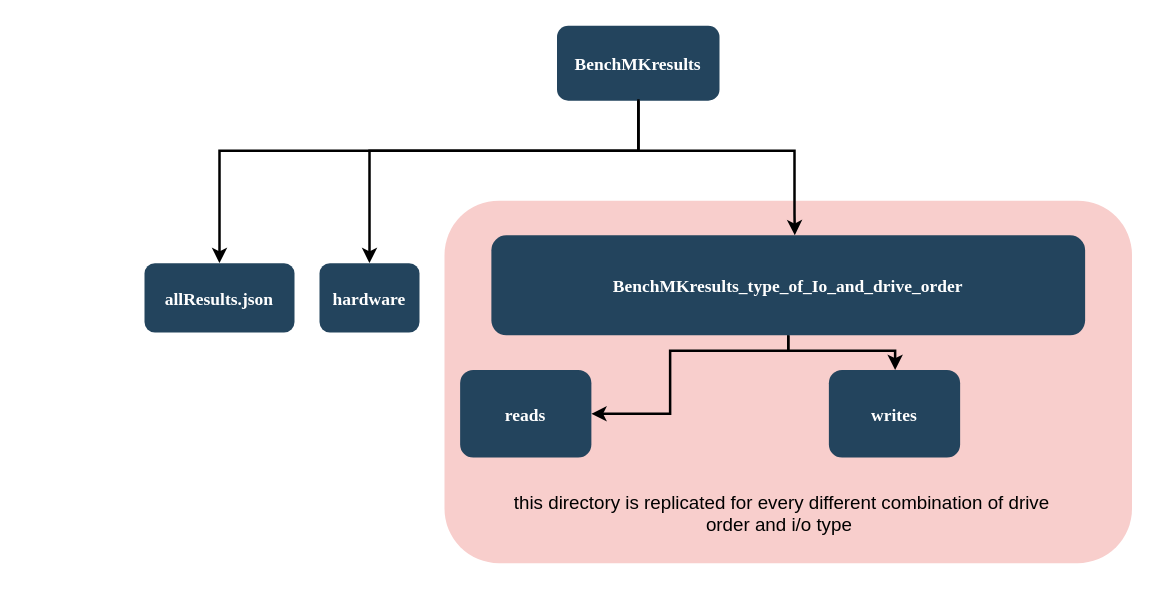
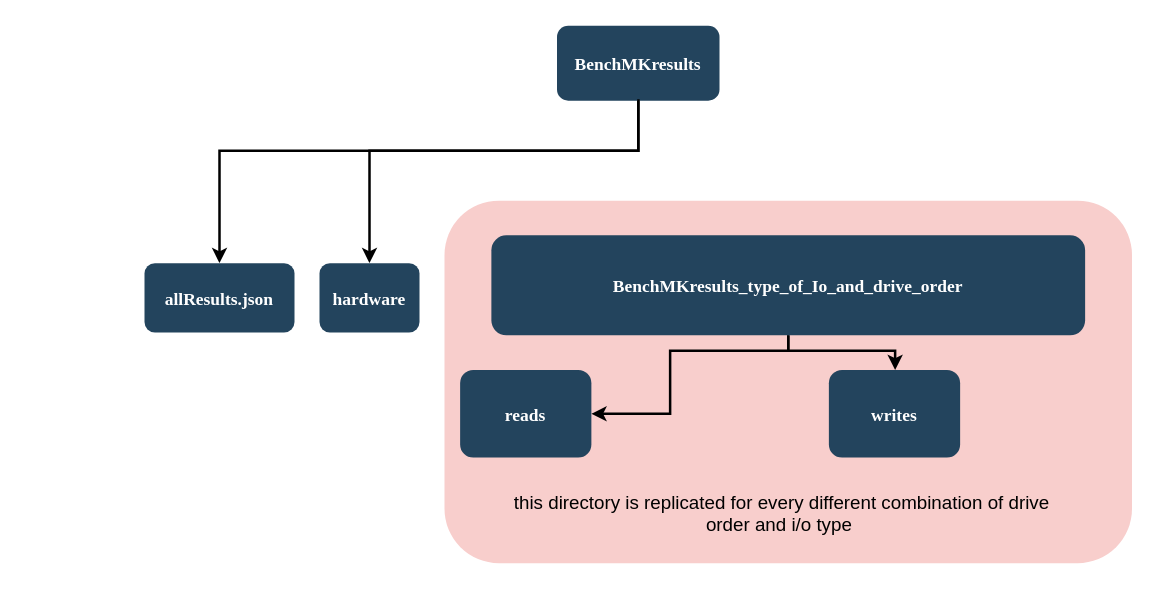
  <mxCell id="0" />
  <mxCell id="1" parent="0" />
  <mxCell id="2" value="" style="rounded=1;whiteSpace=wrap;html=1;fontSize=15;fillColor=#f8cecc;strokeColor=none;" parent="1" vertex="1"><mxGeometry x="355" y="160" width="550" height="290" as="geometry" /></mxCell>
  <mxCell id="3" style="strokeWidth=2;edgeStyle=orthogonalEdgeStyle;rounded=0;orthogonalLoop=1;jettySize=auto;html=1;exitX=0.5;exitY=1;exitDx=0;exitDy=0;entryX=0.5;entryY=0;entryDx=0;entryDy=0;" parent="1" source="5" edge="1" target="11"><mxGeometry relative="1" as="geometry"><Array as="points"><mxPoint x="510" y="120" /><mxPoint x="175" y="120" /></Array><mxPoint x="116" y="198" as="targetPoint" /></mxGeometry></mxCell>
- <mxCell id="4" style="strokeWidth=2;edgeStyle=orthogonalEdgeStyle;rounded=0;orthogonalLoop=1;jettySize=auto;html=1;exitX=0.5;exitY=1;exitDx=0;exitDy=0;entryX=0.511;entryY=0;entryDx=0;entryDy=0;entryPerimeter=0;" parent="1" source="5" edge="1" target="8"><mxGeometry relative="1" as="geometry"><mxPoint x="594" y="185" as="targetPoint" /><Array as="points"><mxPoint x="510" y="120" /><mxPoint x="635" y="120" /><mxPoint x="635" y="170" /></Array></mxGeometry></mxCell>
  <mxCell id="5" value="BenchMKresults" style="rounded=1;fillColor=#23445D;gradientColor=none;strokeColor=none;fontColor=#FFFFFF;fontStyle=1;fontFamily=Tahoma;fontSize=14" parent="1" vertex="1"><mxGeometry x="445" y="20" width="130" height="60" as="geometry" /></mxCell>
  <mxCell id="6" style="strokeWidth=2;edgeStyle=orthogonalEdgeStyle;rounded=0;orthogonalLoop=1;jettySize=auto;html=1;exitX=0.5;exitY=1;exitDx=0;exitDy=0;fontSize=15;fontColor=#FFFFFF;" parent="1" source="8" target="12" edge="1"><mxGeometry relative="1" as="geometry"><Array as="points"><mxPoint x="630.5" y="280" /><mxPoint x="535.5" y="280" /></Array></mxGeometry></mxCell>
  <mxCell id="7" style="strokeWidth=2;edgeStyle=orthogonalEdgeStyle;rounded=0;orthogonalLoop=1;jettySize=auto;html=1;exitX=0.5;exitY=1;exitDx=0;exitDy=0;fontSize=15;fontColor=#FFFFFF;" parent="1" source="8" target="13" edge="1"><mxGeometry relative="1" as="geometry"><Array as="points"><mxPoint x="630.5" y="280" /><mxPoint x="715.5" y="280" /></Array></mxGeometry></mxCell>
  <mxCell id="8" value="BenchMKresults_type_of_Io_and_drive_order" style="rounded=1;fillColor=#23445D;gradientColor=none;strokeColor=none;fontColor=#FFFFFF;fontStyle=1;fontFamily=Tahoma;fontSize=14" parent="1" vertex="1"><mxGeometry x="392.5" y="187.75" width="475" height="80" as="geometry" /></mxCell>
  <mxCell id="9" value="hardware" style="rounded=1;fillColor=#23445D;gradientColor=none;strokeColor=none;fontColor=#FFFFFF;fontStyle=1;fontFamily=Tahoma;fontSize=14" parent="1" vertex="1"><mxGeometry x="255" y="210" width="80" height="55.5" as="geometry" /></mxCell>
  <mxCell id="10" value="" style="edgeStyle=elbowEdgeStyle;elbow=vertical;strokeWidth=2;rounded=0;entryX=0.5;entryY=0;entryDx=0;entryDy=0;exitX=0.501;exitY=0.982;exitDx=0;exitDy=0;exitPerimeter=0;" parent="1" source="5" target="9" edge="1"><mxGeometry x="-244.42" y="404.0" width="100" height="100" as="geometry"><mxPoint x="706" y="324.5" as="sourcePoint" /><mxPoint x="20.58" y="344" as="targetPoint" /><Array as="points"><mxPoint x="486" y="120" /><mxPoint x="506" y="170" /><mxPoint x="216" y="314.5" /><mxPoint x="20.29" y="314" /></Array></mxGeometry></mxCell>
  <mxCell id="11" value="allResults.json" style="rounded=1;fillColor=#23445D;gradientColor=none;strokeColor=none;fontColor=#FFFFFF;fontStyle=1;fontFamily=Tahoma;fontSize=14" parent="1" vertex="1"><mxGeometry x="115" y="210" width="120" height="55.5" as="geometry" /></mxCell>
  <mxCell id="12" value="reads" style="rounded=1;fillColor=#23445D;gradientColor=none;strokeColor=none;fontColor=#FFFFFF;fontStyle=1;fontFamily=Tahoma;fontSize=14" parent="1" vertex="1"><mxGeometry x="367.5" y="295.5" width="105" height="70" as="geometry" /></mxCell>
  <mxCell id="13" value="writes" style="rounded=1;fillColor=#23445D;gradientColor=none;strokeColor=none;fontColor=#FFFFFF;fontStyle=1;fontFamily=Tahoma;fontSize=14" parent="1" vertex="1"><mxGeometry x="662.5" y="295.5" width="105" height="70" as="geometry" /></mxCell>
  <mxCell id="14" value="&amp;nbsp;this directory is replicated for every different combination of drive order and i/o type" style="text;html=1;strokeColor=none;fillColor=none;align=center;verticalAlign=middle;whiteSpace=wrap;rounded=0;fontSize=15;fontColor=#000000;" parent="1" vertex="1"><mxGeometry x="387.75" y="390" width="469.5" height="40" as="geometry" /></mxCell>
